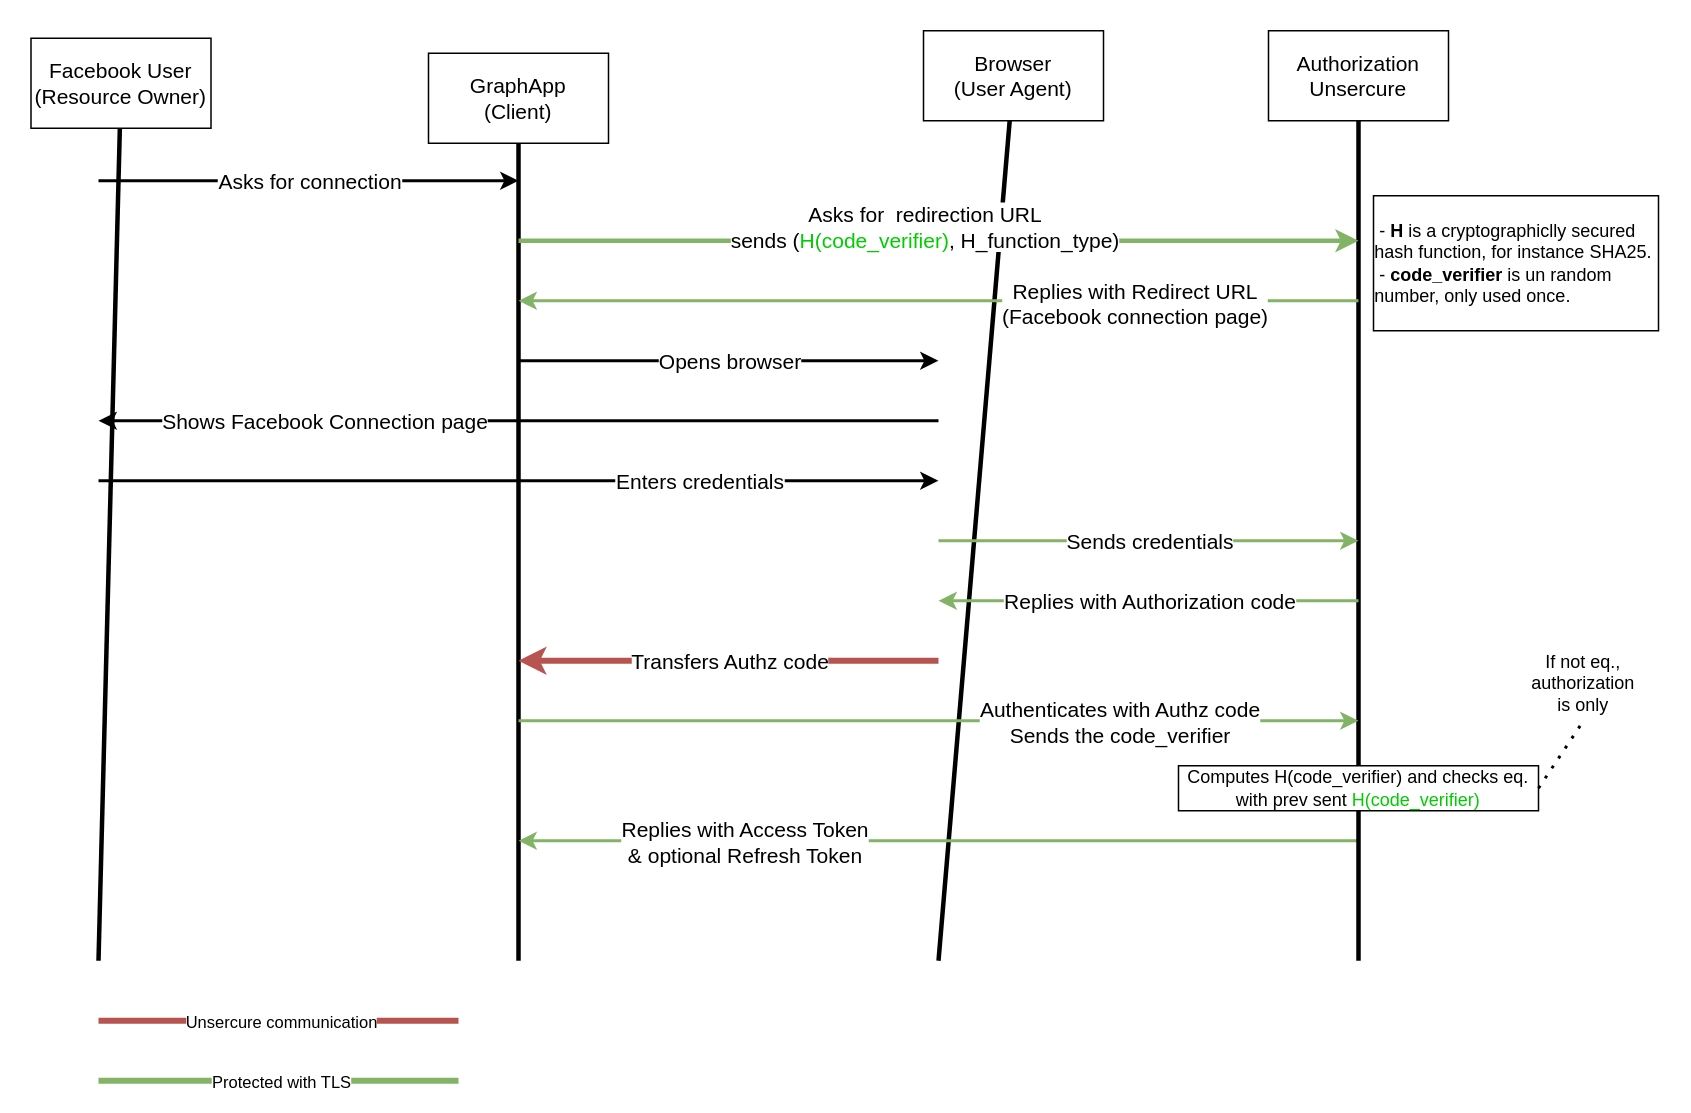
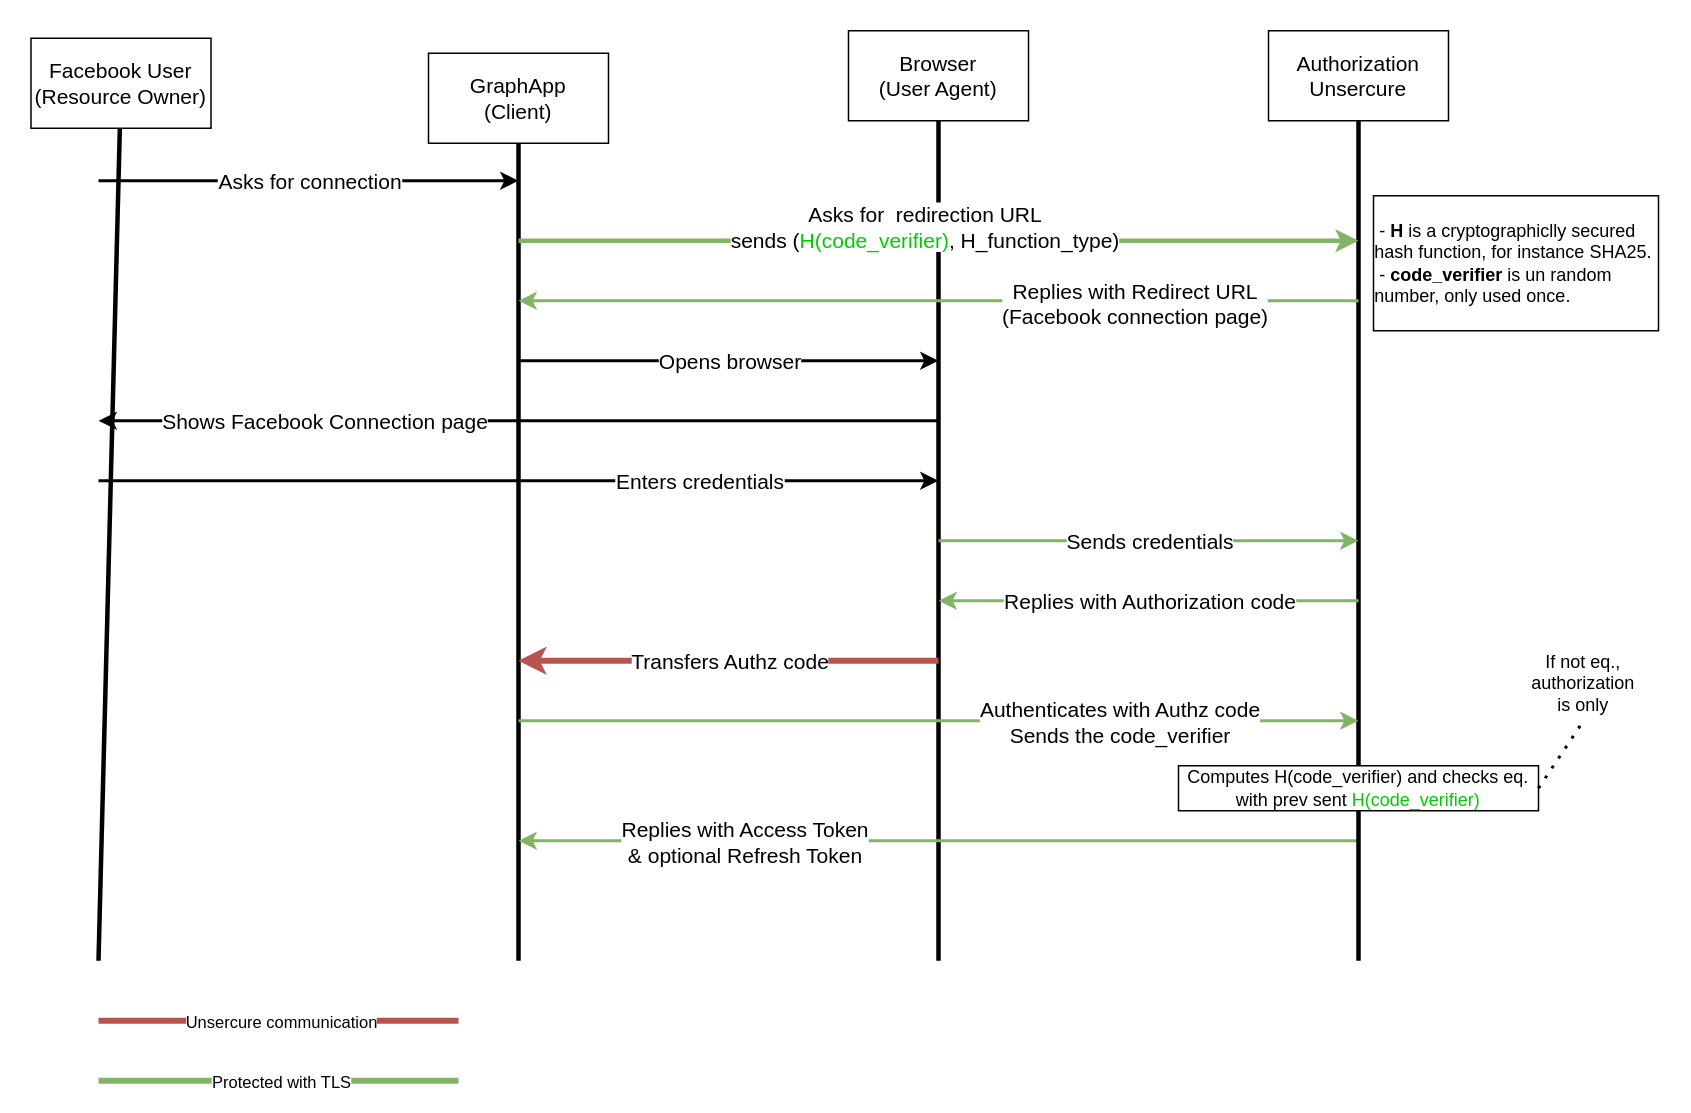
  <mxCell id="0" />
  <mxCell id="1" parent="0" />
  <mxCell id="2" value="" style="endArrow=none;html=1;rounded=0;strokeWidth=3;fontSize=14;" parent="1" target="6" edge="1"><mxGeometry width="50" height="50" relative="1" as="geometry"><mxPoint x="345" y="640" as="sourcePoint" /><mxPoint x="345" y="80" as="targetPoint" /></mxGeometry></mxCell>
  <mxCell id="3" value="" style="endArrow=none;html=1;rounded=0;strokeWidth=3;fontSize=14;" parent="1" target="5" edge="1"><mxGeometry width="50" height="50" relative="1" as="geometry"><mxPoint x="65" y="640" as="sourcePoint" /><mxPoint x="65" y="80" as="targetPoint" /></mxGeometry></mxCell>
  <mxCell id="4" value="" style="endArrow=none;html=1;rounded=0;strokeWidth=3;fontSize=14;" parent="1" target="7" edge="1"><mxGeometry width="50" height="50" relative="1" as="geometry"><mxPoint x="625" y="640" as="sourcePoint" /><mxPoint x="625" y="80" as="targetPoint" /></mxGeometry></mxCell>
  <mxCell id="5" value="&lt;div&gt;Facebook User &lt;/div&gt;(Resource Owner)" style="rounded=0;whiteSpace=wrap;html=1;fontSize=14;" parent="1" vertex="1"><mxGeometry x="20" y="25" width="120" height="60" as="geometry" /></mxCell>
  <mxCell id="6" value="&lt;div style=&quot;font-size: 14px;&quot;&gt;GraphApp&lt;/div&gt;(Client)" style="rounded=0;whiteSpace=wrap;html=1;fontSize=14;" parent="1" vertex="1"><mxGeometry x="285" y="35" width="120" height="60" as="geometry" /></mxCell>
- <mxCell id="7" value="&lt;div style=&quot;font-size: 14px;&quot;&gt;Browser&lt;/div&gt;&lt;div style=&quot;font-size: 14px;&quot;&gt;(User Agent)&lt;br style=&quot;font-size: 14px;&quot;&gt;&lt;/div&gt;" style="rounded=0;whiteSpace=wrap;html=1;fontSize=14;" parent="1" vertex="1"><mxGeometry x="615" y="20" width="120" height="60" as="geometry" /></mxCell>
+ <mxCell id="7" value="&lt;div style=&quot;font-size: 14px;&quot;&gt;Browser&lt;/div&gt;&lt;div style=&quot;font-size: 14px;&quot;&gt;(User Agent)&lt;br style=&quot;font-size: 14px;&quot;&gt;&lt;/div&gt;" style="rounded=0;whiteSpace=wrap;html=1;fontSize=14;" parent="1" vertex="1"><mxGeometry x="565" y="20" width="120" height="60" as="geometry" /></mxCell>
  <mxCell id="8" value="" style="endArrow=none;html=1;rounded=0;strokeWidth=3;fontSize=14;startArrow=none;" parent="1" source="32" target="9" edge="1"><mxGeometry width="50" height="50" relative="1" as="geometry"><mxPoint x="905" y="640" as="sourcePoint" /><mxPoint x="905" y="80" as="targetPoint" /></mxGeometry></mxCell>
  <mxCell id="9" value="Authorization Unsercure" style="rounded=0;whiteSpace=wrap;html=1;fontSize=14;" parent="1" vertex="1"><mxGeometry x="845" y="20" width="120" height="60" as="geometry" /></mxCell>
  <mxCell id="10" value="" style="endArrow=classic;html=1;rounded=0;strokeWidth=2;fontSize=14;" parent="1" edge="1"><mxGeometry relative="1" as="geometry"><mxPoint x="65" y="120" as="sourcePoint" /><mxPoint x="345" y="120" as="targetPoint" /></mxGeometry></mxCell>
  <mxCell id="11" value="Asks for connection" style="edgeLabel;resizable=0;html=1;align=center;verticalAlign=middle;fontSize=14;" parent="10" connectable="0" vertex="1"><mxGeometry relative="1" as="geometry" /></mxCell>
  <mxCell id="12" value="" style="endArrow=classic;html=1;rounded=0;strokeWidth=3;fontSize=14;fillColor=#d5e8d4;strokeColor=#82b366;" parent="1" edge="1"><mxGeometry relative="1" as="geometry"><mxPoint x="345" y="160" as="sourcePoint" /><mxPoint x="905" y="160" as="targetPoint" /></mxGeometry></mxCell>
  <mxCell id="13" value="&lt;div&gt;Asks for&amp;nbsp; redirection URL&lt;/div&gt;&lt;div&gt;sends (&lt;font color=&quot;#00CC00&quot;&gt;H(code_verifier)&lt;/font&gt;, H_function_type)&lt;br&gt;&lt;/div&gt;" style="edgeLabel;resizable=0;html=1;align=center;verticalAlign=middle;fontSize=14;" parent="12" connectable="0" vertex="1"><mxGeometry relative="1" as="geometry"><mxPoint x="-10" y="-10" as="offset" /></mxGeometry></mxCell>
  <mxCell id="14" value="" style="endArrow=classic;html=1;rounded=0;strokeWidth=2;fontSize=14;fillColor=#d5e8d4;strokeColor=#82b366;" parent="1" edge="1"><mxGeometry relative="1" as="geometry"><mxPoint x="905" y="200" as="sourcePoint" /><mxPoint x="345" y="200" as="targetPoint" /></mxGeometry></mxCell>
  <mxCell id="15" value="Replies with Redirect URL &lt;br&gt;&lt;div&gt;(Facebook connection page)&lt;/div&gt;" style="edgeLabel;html=1;align=center;verticalAlign=middle;resizable=0;points=[];fontSize=14;" parent="14" vertex="1" connectable="0"><mxGeometry x="-0.308" y="1" relative="1" as="geometry"><mxPoint x="44" as="offset" /></mxGeometry></mxCell>
  <mxCell id="16" value="" style="endArrow=classic;html=1;rounded=0;strokeWidth=2;fontSize=14;" parent="1" edge="1"><mxGeometry relative="1" as="geometry"><mxPoint x="345" y="240" as="sourcePoint" /><mxPoint x="625" y="240" as="targetPoint" /></mxGeometry></mxCell>
  <mxCell id="17" value="Opens browser" style="edgeLabel;resizable=0;html=1;align=center;verticalAlign=middle;fontSize=14;" parent="16" connectable="0" vertex="1"><mxGeometry relative="1" as="geometry" /></mxCell>
  <mxCell id="18" value="" style="endArrow=classic;html=1;rounded=0;strokeWidth=2;fontSize=14;" parent="1" edge="1"><mxGeometry relative="1" as="geometry"><mxPoint x="625" y="280" as="sourcePoint" /><mxPoint x="65" y="280" as="targetPoint" /></mxGeometry></mxCell>
  <mxCell id="19" value="Shows Facebook Connection page" style="edgeLabel;resizable=0;html=1;align=center;verticalAlign=middle;fontSize=14;" parent="18" connectable="0" vertex="1"><mxGeometry relative="1" as="geometry"><mxPoint x="-130" as="offset" /></mxGeometry></mxCell>
  <mxCell id="20" value="" style="endArrow=classic;html=1;rounded=0;strokeWidth=2;fontSize=14;" parent="1" edge="1"><mxGeometry relative="1" as="geometry"><mxPoint x="65" y="320" as="sourcePoint" /><mxPoint x="625" y="320" as="targetPoint" /><Array as="points"><mxPoint x="375" y="320" /></Array></mxGeometry></mxCell>
  <mxCell id="21" value="Enters credentials" style="edgeLabel;resizable=0;html=1;align=center;verticalAlign=middle;fontSize=14;" parent="20" connectable="0" vertex="1"><mxGeometry relative="1" as="geometry"><mxPoint x="120" as="offset" /></mxGeometry></mxCell>
  <mxCell id="22" value="" style="endArrow=classic;html=1;rounded=0;strokeWidth=2;fontSize=14;fillColor=#d5e8d4;strokeColor=#82b366;" parent="1" edge="1"><mxGeometry relative="1" as="geometry"><mxPoint x="625" y="360" as="sourcePoint" /><mxPoint x="905" y="360" as="targetPoint" /></mxGeometry></mxCell>
  <mxCell id="23" value="Sends credentials" style="edgeLabel;resizable=0;html=1;align=center;verticalAlign=middle;fontSize=14;" parent="22" connectable="0" vertex="1"><mxGeometry relative="1" as="geometry" /></mxCell>
  <mxCell id="24" value="" style="endArrow=classic;html=1;rounded=0;strokeWidth=2;fontSize=14;fillColor=#d5e8d4;strokeColor=#82b366;" parent="1" edge="1"><mxGeometry relative="1" as="geometry"><mxPoint x="905" y="400" as="sourcePoint" /><mxPoint x="625" y="400" as="targetPoint" /></mxGeometry></mxCell>
  <mxCell id="25" value="&lt;div style=&quot;font-size: 14px;&quot;&gt;Replies with Authorization code&lt;/div&gt;" style="edgeLabel;resizable=0;html=1;align=center;verticalAlign=middle;fontSize=14;" parent="24" connectable="0" vertex="1"><mxGeometry relative="1" as="geometry"><mxPoint as="offset" /></mxGeometry></mxCell>
  <mxCell id="26" value="" style="endArrow=classic;html=1;rounded=0;strokeWidth=4;fontSize=14;fillColor=#f8cecc;strokeColor=#b85450;" parent="1" edge="1"><mxGeometry relative="1" as="geometry"><mxPoint x="625" y="440" as="sourcePoint" /><mxPoint x="345" y="440" as="targetPoint" /></mxGeometry></mxCell>
  <mxCell id="27" value="Transfers Authz code " style="edgeLabel;resizable=0;html=1;align=center;verticalAlign=middle;fontSize=14;" parent="26" connectable="0" vertex="1"><mxGeometry relative="1" as="geometry" /></mxCell>
  <mxCell id="28" value="" style="endArrow=classic;html=1;rounded=0;strokeWidth=2;fontSize=14;fillColor=#d5e8d4;strokeColor=#82b366;" parent="1" edge="1"><mxGeometry relative="1" as="geometry"><mxPoint x="345" y="480" as="sourcePoint" /><mxPoint x="905" y="480" as="targetPoint" /></mxGeometry></mxCell>
  <mxCell id="29" value="&lt;div&gt;Authenticates with Authz code&lt;/div&gt;&lt;div&gt;Sends the code_verifier&lt;br&gt; &lt;/div&gt;" style="edgeLabel;resizable=0;html=1;align=center;verticalAlign=middle;fontSize=14;" parent="28" connectable="0" vertex="1"><mxGeometry relative="1" as="geometry"><mxPoint x="120" as="offset" /></mxGeometry></mxCell>
  <mxCell id="30" value="" style="endArrow=classic;html=1;rounded=0;strokeWidth=2;fontSize=14;fillColor=#d5e8d4;strokeColor=#82b366;" parent="1" edge="1"><mxGeometry relative="1" as="geometry"><mxPoint x="905" y="560" as="sourcePoint" /><mxPoint x="345" y="560" as="targetPoint" /></mxGeometry></mxCell>
  <mxCell id="31" value="&lt;div style=&quot;font-size: 14px;&quot;&gt;Replies with Access Token &lt;br style=&quot;font-size: 14px;&quot;&gt;&lt;/div&gt;&lt;div style=&quot;font-size: 14px;&quot;&gt;&amp;amp; optional Refresh Token&lt;/div&gt;" style="edgeLabel;resizable=0;html=1;align=center;verticalAlign=middle;fontSize=14;" parent="30" connectable="0" vertex="1"><mxGeometry relative="1" as="geometry"><mxPoint x="-130" as="offset" /></mxGeometry></mxCell>
  <mxCell id="32" value="Computes H(code_verifier) and checks eq. with prev sent &lt;font color=&quot;#00CC00&quot;&gt;H(code_verifier)&lt;/font&gt;" style="rounded=0;whiteSpace=wrap;html=1;" parent="1" vertex="1"><mxGeometry x="785" y="510" width="240" height="30" as="geometry" /></mxCell>
  <mxCell id="33" value="" style="endArrow=none;html=1;rounded=0;strokeWidth=3;fontSize=14;" parent="1" target="32" edge="1"><mxGeometry width="50" height="50" relative="1" as="geometry"><mxPoint x="905" y="640" as="sourcePoint" /><mxPoint x="905" y="80" as="targetPoint" /></mxGeometry></mxCell>
  <mxCell id="34" value="&lt;div align=&quot;left&quot;&gt;&amp;nbsp;- &lt;b&gt;H&lt;/b&gt; is a cryptographiclly secured hash function, for instance SHA25.&lt;/div&gt;&lt;div align=&quot;left&quot;&gt;&amp;nbsp;- &lt;b&gt;code_verifier&lt;/b&gt; is un random number, only used once.&lt;br&gt;&lt;/div&gt;" style="rounded=0;whiteSpace=wrap;html=1;" vertex="1" parent="1"><mxGeometry x="915" y="130" width="190" height="90" as="geometry" /></mxCell>
  <mxCell id="35" value="" style="endArrow=none;html=1;rounded=0;fillColor=#f8cecc;strokeColor=#b85450;strokeWidth=4;" edge="1" parent="1"><mxGeometry width="50" height="50" relative="1" as="geometry"><mxPoint x="65" y="680" as="sourcePoint" /><mxPoint x="305" y="680" as="targetPoint" /></mxGeometry></mxCell>
  <mxCell id="36" value="&lt;pre class=&quot;newpage&quot;&gt;&lt;br&gt;&lt;/pre&gt;" style="edgeLabel;html=1;align=center;verticalAlign=middle;resizable=0;points=[];" vertex="1" connectable="0" parent="35"><mxGeometry x="-0.252" y="1" relative="1" as="geometry"><mxPoint as="offset" /></mxGeometry></mxCell>
  <mxCell id="37" value="Unsercure communication" style="edgeLabel;html=1;align=center;verticalAlign=middle;resizable=0;points=[];" vertex="1" connectable="0" parent="35"><mxGeometry x="0.082" y="-2" relative="1" as="geometry"><mxPoint x="-9" y="-2" as="offset" /></mxGeometry></mxCell>
  <mxCell id="38" value="" style="endArrow=none;html=1;rounded=0;fillColor=#d5e8d4;strokeColor=#82b366;strokeWidth=4;" edge="1" parent="1"><mxGeometry width="50" height="50" relative="1" as="geometry"><mxPoint x="65" y="720" as="sourcePoint" /><mxPoint x="305" y="720" as="targetPoint" /></mxGeometry></mxCell>
  <mxCell id="39" value="&lt;pre class=&quot;newpage&quot;&gt;&lt;br&gt;&lt;/pre&gt;" style="edgeLabel;html=1;align=center;verticalAlign=middle;resizable=0;points=[];" vertex="1" connectable="0" parent="38"><mxGeometry x="-0.252" y="1" relative="1" as="geometry"><mxPoint as="offset" /></mxGeometry></mxCell>
  <mxCell id="40" value="Protected with TLS" style="edgeLabel;html=1;align=center;verticalAlign=middle;resizable=0;points=[];" vertex="1" connectable="0" parent="38"><mxGeometry x="0.082" y="-2" relative="1" as="geometry"><mxPoint x="-9" y="-2" as="offset" /></mxGeometry></mxCell>
  <mxCell id="41" value="If not eq., authorization is only" style="text;html=1;strokeColor=none;fillColor=none;align=center;verticalAlign=middle;whiteSpace=wrap;rounded=0;" vertex="1" parent="1"><mxGeometry x="1025" y="430" width="60" height="50" as="geometry" /></mxCell>
  <mxCell id="42" value="" style="endArrow=none;dashed=1;html=1;dashPattern=1 3;strokeWidth=2;rounded=0;exitX=1;exitY=0.5;exitDx=0;exitDy=0;entryX=0.5;entryY=1;entryDx=0;entryDy=0;" edge="1" parent="1" source="32" target="41"><mxGeometry width="50" height="50" relative="1" as="geometry"><mxPoint x="1035" y="520" as="sourcePoint" /><mxPoint x="1065" y="480" as="targetPoint" /></mxGeometry></mxCell>
